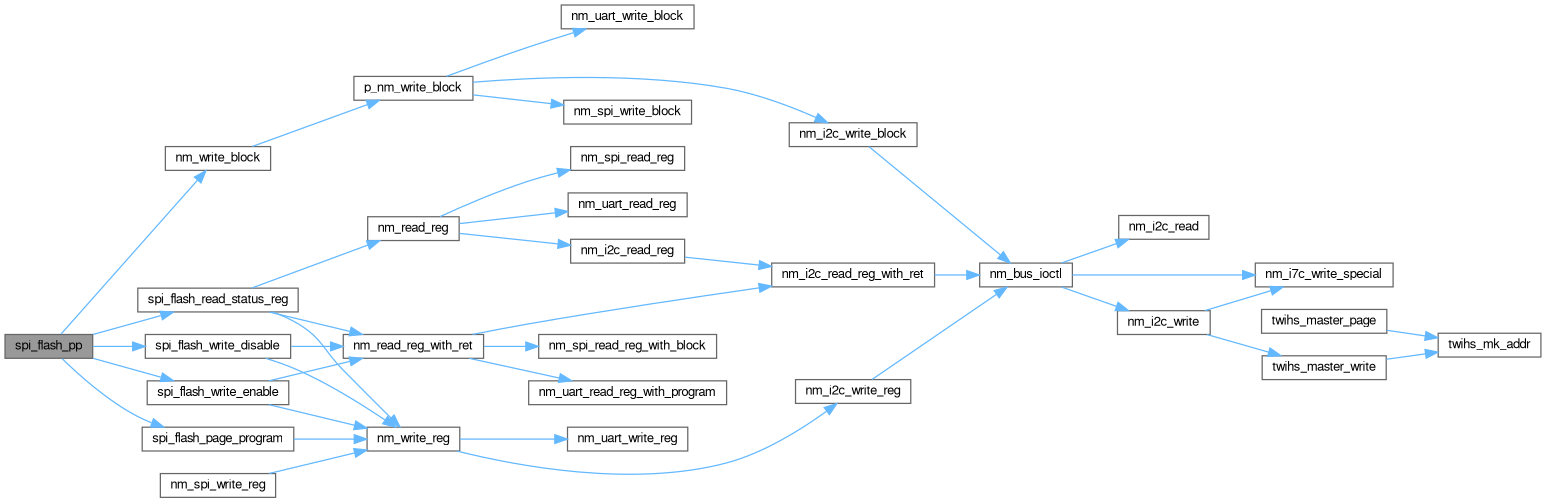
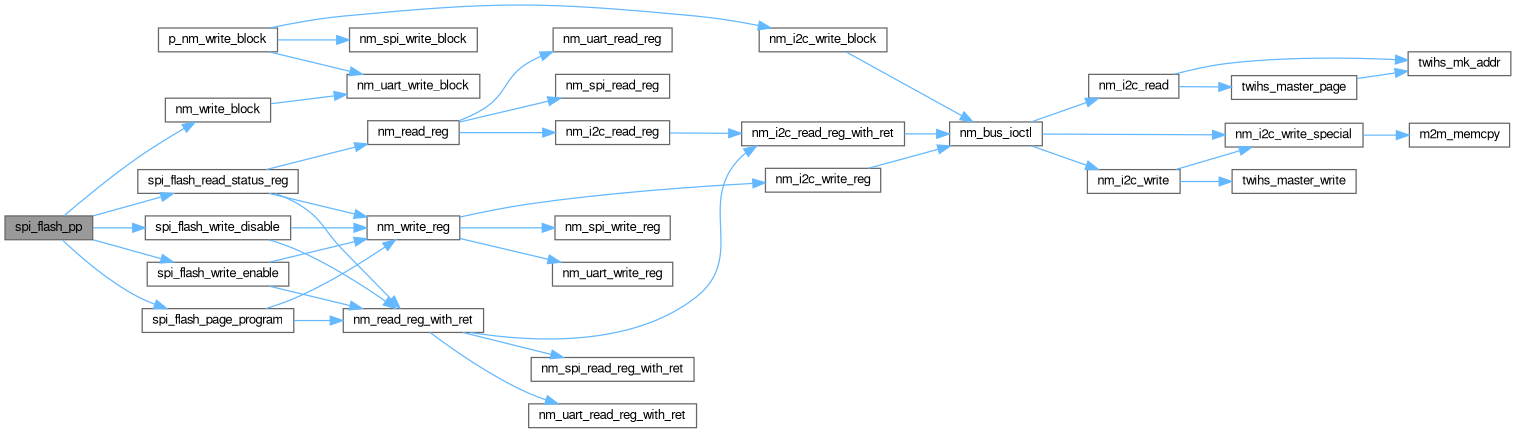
  digraph {
    rankdir=LR
    node [color=grey40 fillcolor=white fontname=FreeSans fontsize=10 shape=box style=filled]
    edge [color=steelblue1 fontname=FreeSans fontsize=10 labelfontname=FreeSans labelfontsize=10 style=solid]
    n1 [color=gray40 fillcolor=grey60 fontcolor=black height=0.2 label=spi_flash_pp width=0.4]
    n2 [height=0.2 label=nm_write_block width=0.4]
    n3 [height=0.2 label=spi_flash_page_program width=0.4]
    n4 [height=0.2 label=spi_flash_read_status_reg width=0.4]
    n5 [height=0.2 label=spi_flash_write_disable width=0.4]
    n6 [height=0.2 label=spi_flash_write_enable width=0.4]
    n7 [height=0.2 label=p_nm_write_block width=0.4]
    n8 [height=0.2 label=nm_read_reg_with_ret width=0.4]
    n9 [height=0.2 label=nm_write_reg width=0.4]
    n10 [height=0.2 label=nm_read_reg width=0.4]
    n11 [height=0.2 label=nm_i2c_write_block width=0.4]
    n12 [height=0.2 label=nm_spi_write_block width=0.4]
    n13 [height=0.2 label=nm_uart_write_block width=0.4]
    n14 [height=0.2 label=nm_bus_ioctl width=0.4]
    n15 [height=0.2 label=nm_i2c_read width=0.4]
    n16 [height=0.2 label=nm_i2c_write width=0.4]
-   n17 [height=0.2 label=nm_i7c_write_special width=0.4]
+   n17 [height=0.2 label=nm_i2c_write_special width=0.4]
    n18 [height=0.2 label=twihs_master_page width=0.4]
    n19 [height=0.2 label=twihs_master_write width=0.4]
+   n20 [height=0.2 label=m2m_memcpy width=0.4]
    n21 [height=0.2 label=twihs_mk_addr width=0.4]
    n22 [height=0.2 label=nm_i2c_read_reg_with_ret width=0.4]
-   n23 [height=0.2 label=nm_spi_read_reg_with_block width=0.4]
-   n24 [height=0.2 label=nm_uart_read_reg_with_program width=0.4]
+   n23 [height=0.2 label=nm_spi_read_reg_with_ret width=0.4]
+   n24 [height=0.2 label=nm_uart_read_reg_with_ret width=0.4]
    n25 [height=0.2 label=nm_i2c_write_reg width=0.4]
    n26 [height=0.2 label=nm_spi_write_reg width=0.4]
    n27 [height=0.2 label=nm_uart_write_reg width=0.4]
    n28 [height=0.2 label=nm_i2c_read_reg width=0.4]
    n29 [height=0.2 label=nm_spi_read_reg width=0.4]
    n30 [height=0.2 label=nm_uart_read_reg width=0.4]
    n1 -> n2
    n1 -> n3
    n1 -> n4
    n1 -> n5
    n1 -> n6
-   n2 -> n7
+   n2 -> n13
+   n3 -> n8
    n3 -> n9
    n4 -> n8
    n4 -> n9
    n4 -> n10
    n5 -> n8
    n5 -> n9
    n6 -> n8
    n6 -> n9
    n7 -> n11
    n7 -> n12
    n7 -> n13
    n8 -> n22
    n8 -> n23
    n8 -> n24
    n9 -> n25
-   n26 -> n9
+   n9 -> n26
    n9 -> n27
    n10 -> n28
    n10 -> n29
    n10 -> n30
    n11 -> n14
    n14 -> n15
    n14 -> n16
    n14 -> n17
+   n15 -> n18
    n16 -> n17
    n16 -> n19
+   n17 -> n20
    n18 -> n21
-   n19 -> n21
+   n15 -> n21
    n22 -> n14
    n25 -> n14
    n28 -> n22
  }
